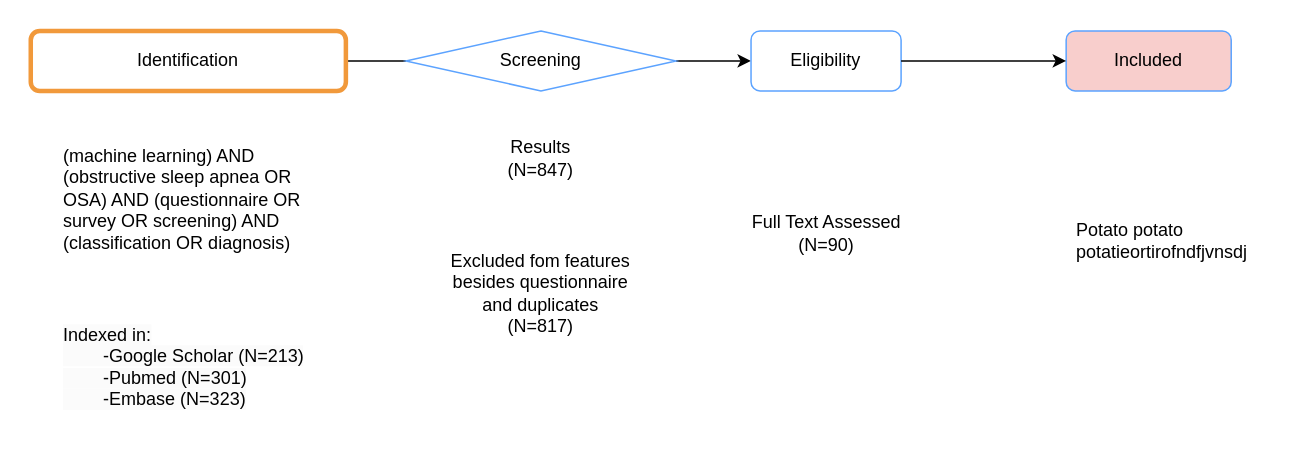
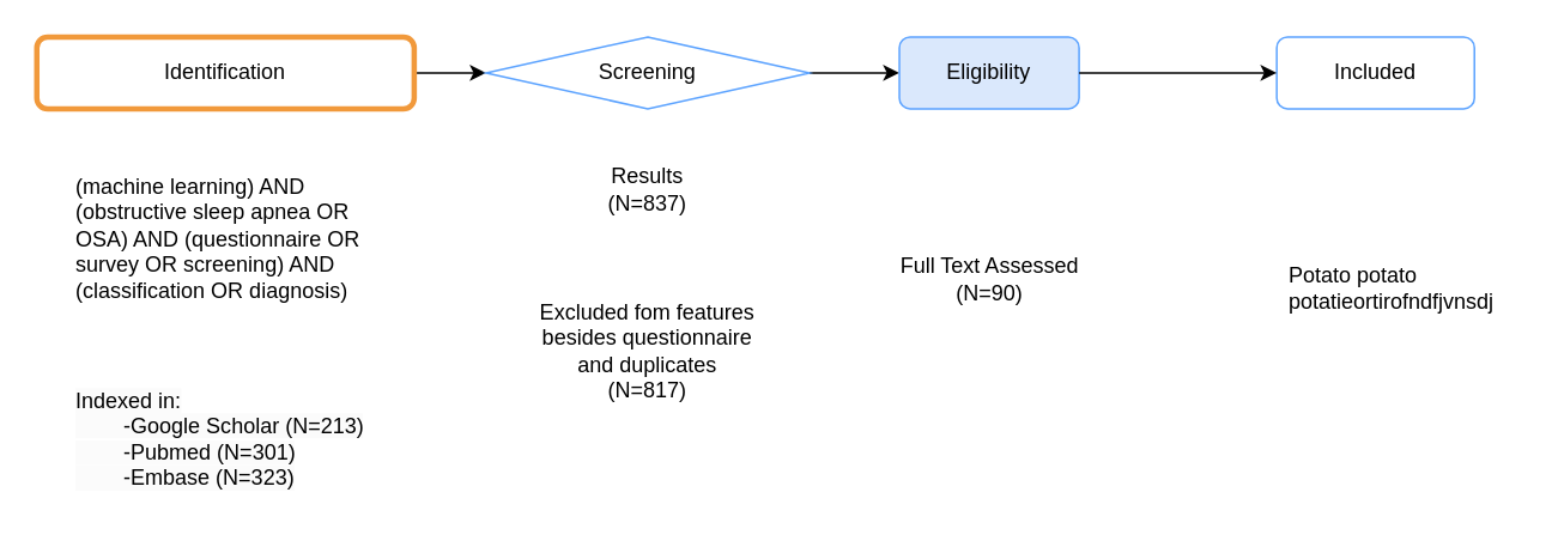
  <mxCell id="0" />
  <mxCell id="1" parent="0" />
- <mxCell id="2" style="edgeStyle=orthogonalEdgeStyle;rounded=0;orthogonalLoop=1;jettySize=auto;html=1;exitX=1;exitY=0.5;exitDx=0;exitDy=0;entryX=0;entryY=0.5;entryDx=0;entryDy=0;endArrow=none;" edge="1" parent="1" source="10" target="6"><mxGeometry relative="1" as="geometry" /></mxCell>
+ <mxCell id="2" style="edgeStyle=orthogonalEdgeStyle;rounded=0;orthogonalLoop=1;jettySize=auto;html=1;exitX=1;exitY=0.5;exitDx=0;exitDy=0;entryX=0;entryY=0.5;entryDx=0;entryDy=0;" edge="1" parent="1" source="10" target="6"><mxGeometry relative="1" as="geometry" /></mxCell>
  <mxCell id="3" style="edgeStyle=orthogonalEdgeStyle;rounded=0;orthogonalLoop=1;jettySize=auto;html=1;exitX=1;exitY=0.5;exitDx=0;exitDy=0;" edge="1" parent="1" source="6" target="14"><mxGeometry relative="1" as="geometry" /></mxCell>
- <mxCell id="4" value="Included" style="rounded=1;whiteSpace=wrap;html=1;strokeColor=#5CA3FF;fillColor=#f8cecc;" vertex="1" parent="1"><mxGeometry x="710" y="20" width="110" height="40" as="geometry" /></mxCell>
+ <mxCell id="4" value="Included" style="rounded=1;whiteSpace=wrap;html=1;strokeColor=#5CA3FF;" vertex="1" parent="1"><mxGeometry x="710" y="20" width="110" height="40" as="geometry" /></mxCell>
  <mxCell id="5" value="" style="group" vertex="1" connectable="0" parent="1"><mxGeometry x="270" y="20" width="180" height="239" as="geometry" /></mxCell>
  <mxCell id="6" value="Screening" style="rhombus;whiteSpace=wrap;html=1;strokeColor=#5CA3FF;" vertex="1" parent="5"><mxGeometry width="180" height="40" as="geometry" /></mxCell>
- <mxCell id="7" value="Results&lt;br&gt;(N=847)" style="text;html=1;strokeColor=none;fillColor=none;align=center;verticalAlign=middle;whiteSpace=wrap;rounded=0;" vertex="1" parent="5"><mxGeometry x="25" y="70" width="130" height="30" as="geometry" /></mxCell>
+ <mxCell id="7" value="Results&lt;br&gt;(N=837)" style="text;html=1;strokeColor=none;fillColor=none;align=center;verticalAlign=middle;whiteSpace=wrap;rounded=0;" vertex="1" parent="5"><mxGeometry x="25" y="70" width="130" height="30" as="geometry" /></mxCell>
  <mxCell id="8" value="Excluded fom features besides questionnaire and duplicates&lt;br&gt;(N=817)" style="text;html=1;strokeColor=none;fillColor=none;align=center;verticalAlign=middle;whiteSpace=wrap;rounded=0;" vertex="1" parent="5"><mxGeometry x="25" y="160" width="130" height="30" as="geometry" /></mxCell>
  <mxCell id="9" value="" style="group" vertex="1" connectable="0" parent="1"><mxGeometry x="20" y="20" width="210" height="259" as="geometry" /></mxCell>
  <mxCell id="10" value="Identification" style="rounded=1;whiteSpace=wrap;html=1;fillColor=default;strokeColor=#f1993b;strokeWidth=3;" vertex="1" parent="9"><mxGeometry width="210" height="40" as="geometry" /></mxCell>
  <mxCell id="11" value="(machine learning) AND (obstructive sleep apnea OR OSA) AND (questionnaire OR survey OR screening) AND (classification OR diagnosis) " style="text;whiteSpace=wrap;" vertex="1" parent="9"><mxGeometry x="20" y="70" width="170" height="100" as="geometry" /></mxCell>
  <mxCell id="12" value="&lt;span style=&quot;color: rgb(0, 0, 0); font-family: Helvetica; font-size: 12px; font-style: normal; font-variant-ligatures: normal; font-variant-caps: normal; font-weight: 400; letter-spacing: normal; orphans: 2; text-align: center; text-indent: 0px; text-transform: none; widows: 2; word-spacing: 0px; -webkit-text-stroke-width: 0px; background-color: rgb(251, 251, 251); text-decoration-thickness: initial; text-decoration-style: initial; text-decoration-color: initial; float: none; display: inline !important;&quot;&gt;Indexed in: &lt;br&gt;&lt;span style=&quot;white-space: pre;&quot;&gt;&#09;&lt;/span&gt;-Google Scholar (N=213)&lt;br&gt;&amp;nbsp;&lt;span style=&quot;white-space: pre;&quot;&gt;&#09;&lt;/span&gt;-Pubmed (N=301)&lt;br&gt;&lt;span style=&quot;white-space: pre;&quot;&gt;&#09;&lt;/span&gt;-Embase (N=323)&lt;/span&gt;" style="text;whiteSpace=wrap;html=1;" vertex="1" parent="9"><mxGeometry x="20" y="189" width="170" height="70" as="geometry" /></mxCell>
  <mxCell id="13" value="" style="group" vertex="1" connectable="0" parent="1"><mxGeometry x="497.5" y="20" width="105" height="150" as="geometry" /></mxCell>
- <mxCell id="14" value="Eligibility" style="rounded=1;whiteSpace=wrap;html=1;strokeColor=#5CA3FF;" vertex="1" parent="13"><mxGeometry x="2.5" width="100" height="40" as="geometry" /></mxCell>
+ <mxCell id="14" value="Eligibility" style="rounded=1;whiteSpace=wrap;html=1;strokeColor=#5CA3FF;fillColor=#dae8fc;" vertex="1" parent="13"><mxGeometry x="2.5" width="100" height="40" as="geometry" /></mxCell>
  <mxCell id="15" value="Full Text Assessed&lt;br&gt;(N=90)" style="text;html=1;strokeColor=none;fillColor=none;align=center;verticalAlign=middle;whiteSpace=wrap;rounded=0;" vertex="1" parent="13"><mxGeometry y="120" width="105" height="30" as="geometry" /></mxCell>
  <mxCell id="16" style="edgeStyle=orthogonalEdgeStyle;rounded=0;orthogonalLoop=1;jettySize=auto;html=1;exitX=1;exitY=0.5;exitDx=0;exitDy=0;" edge="1" parent="1" source="14" target="4"><mxGeometry relative="1" as="geometry" /></mxCell>
  <mxCell id="17" value="&lt;blockquote style=&quot;margin: 0 0 0 40px; border: none; padding: 0px;&quot;&gt;Potato potato potatieortirofndfjvnsdj&lt;/blockquote&gt;" style="text;html=1;strokeColor=none;fillColor=none;align=left;verticalAlign=middle;whiteSpace=wrap;rounded=0;" vertex="1" parent="1"><mxGeometry x="675" y="120" width="170" height="80" as="geometry" /></mxCell>
